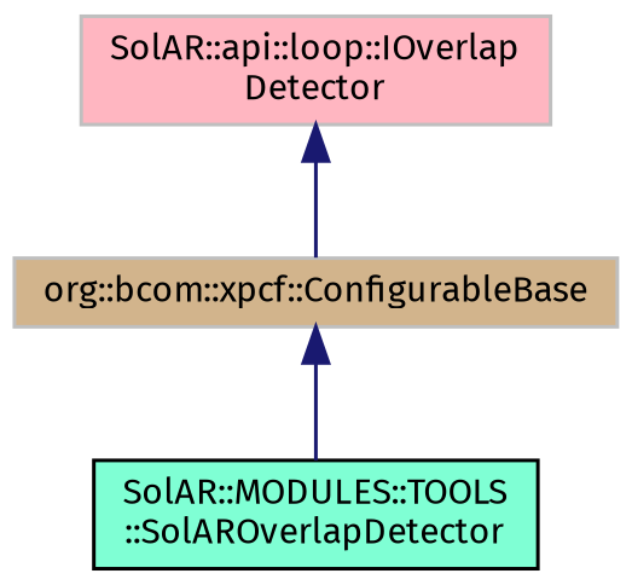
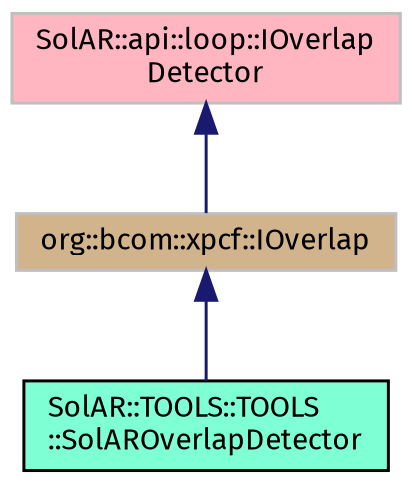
  digraph {
    fontname="Fira Sans"
    node [color=grey75 fontname="Fira Sans" fontsize=10 shape=record style=filled]
    edge [color=midnightblue dir=back fontname="Fira Sans" fontsize=10 labelfontname=Helvetica labelfontsize=10 style=solid]
-   n1 [color=black fillcolor=aquamarine fontcolor=black height=0.2 label="SolAR::MODULES::TOOLS\l::SolAROverlapDetector" width=0.4]
-   n2 [fillcolor=tan height=0.2 label="org::bcom::xpcf::ConfigurableBase" width=0.4]
+   n1 [color=black fillcolor=aquamarine fontcolor=black height=0.2 label="SolAR::TOOLS::TOOLS\l::SolAROverlapDetector" width=0.4]
+   n2 [fillcolor=tan height=0.2 label="org::bcom::xpcf::IOverlap" width=0.4]
    n3 [fillcolor=lightpink height=0.2 label="SolAR::api::loop::IOverlap\lDetector" width=0.4]
    n2 -> n1
    n3 -> n2
  }
